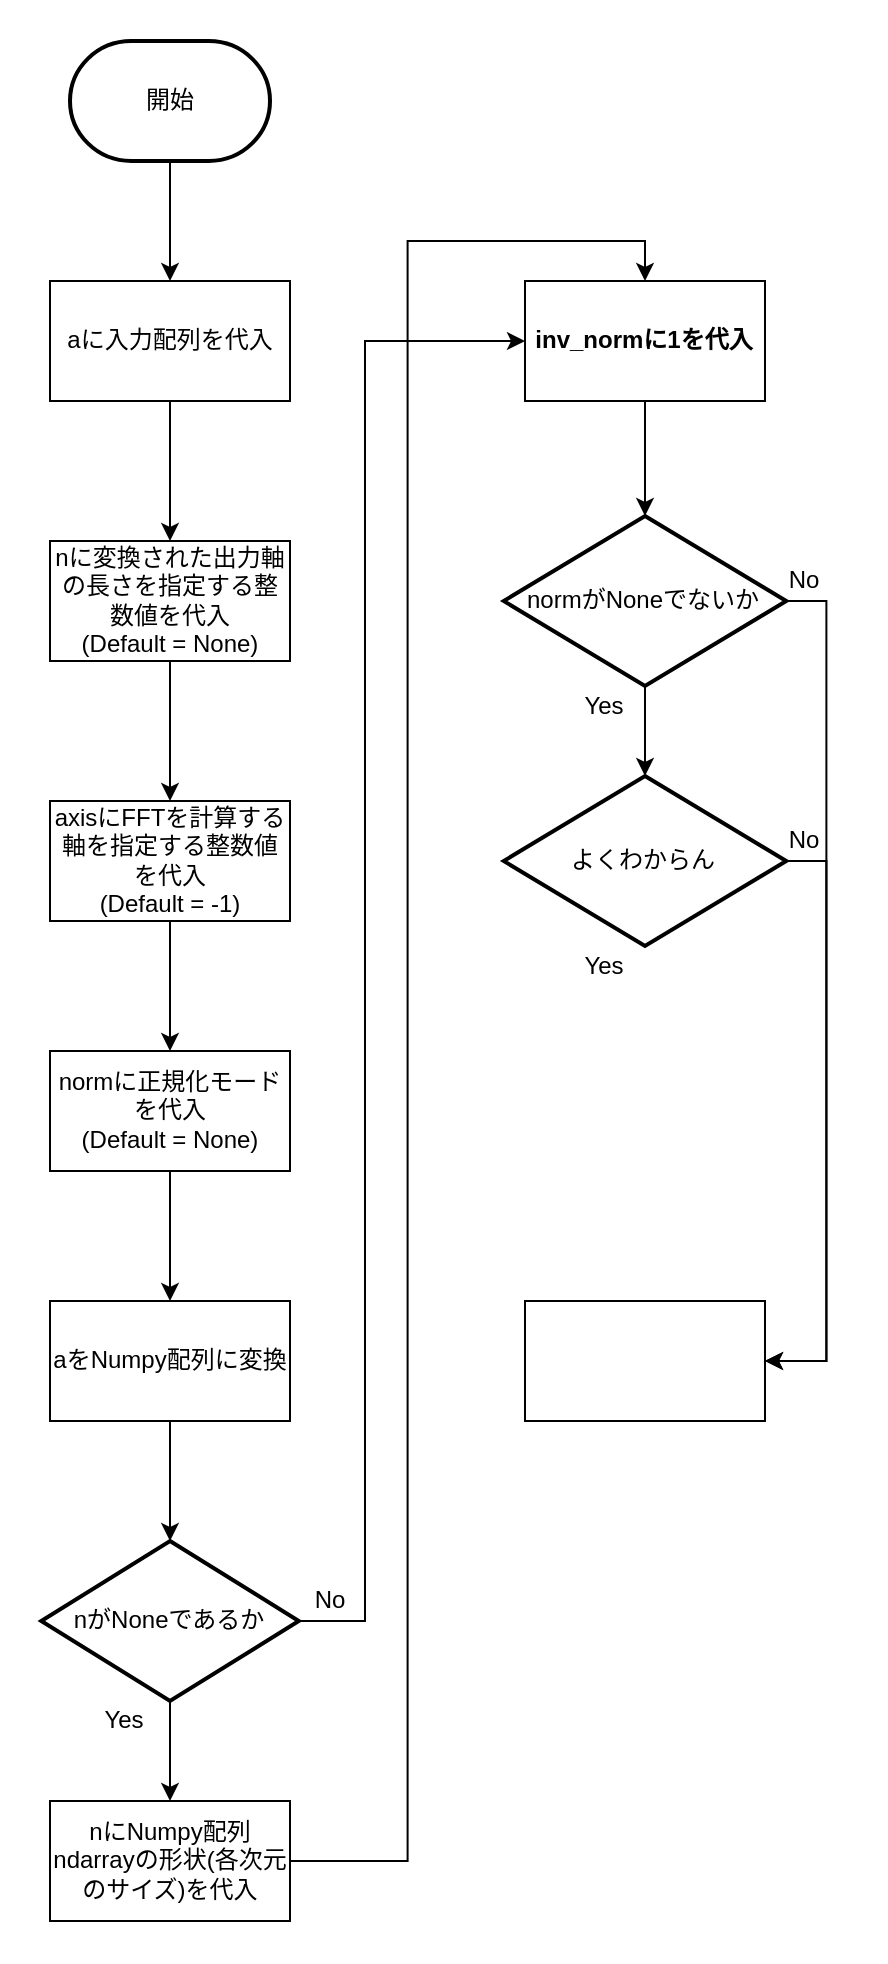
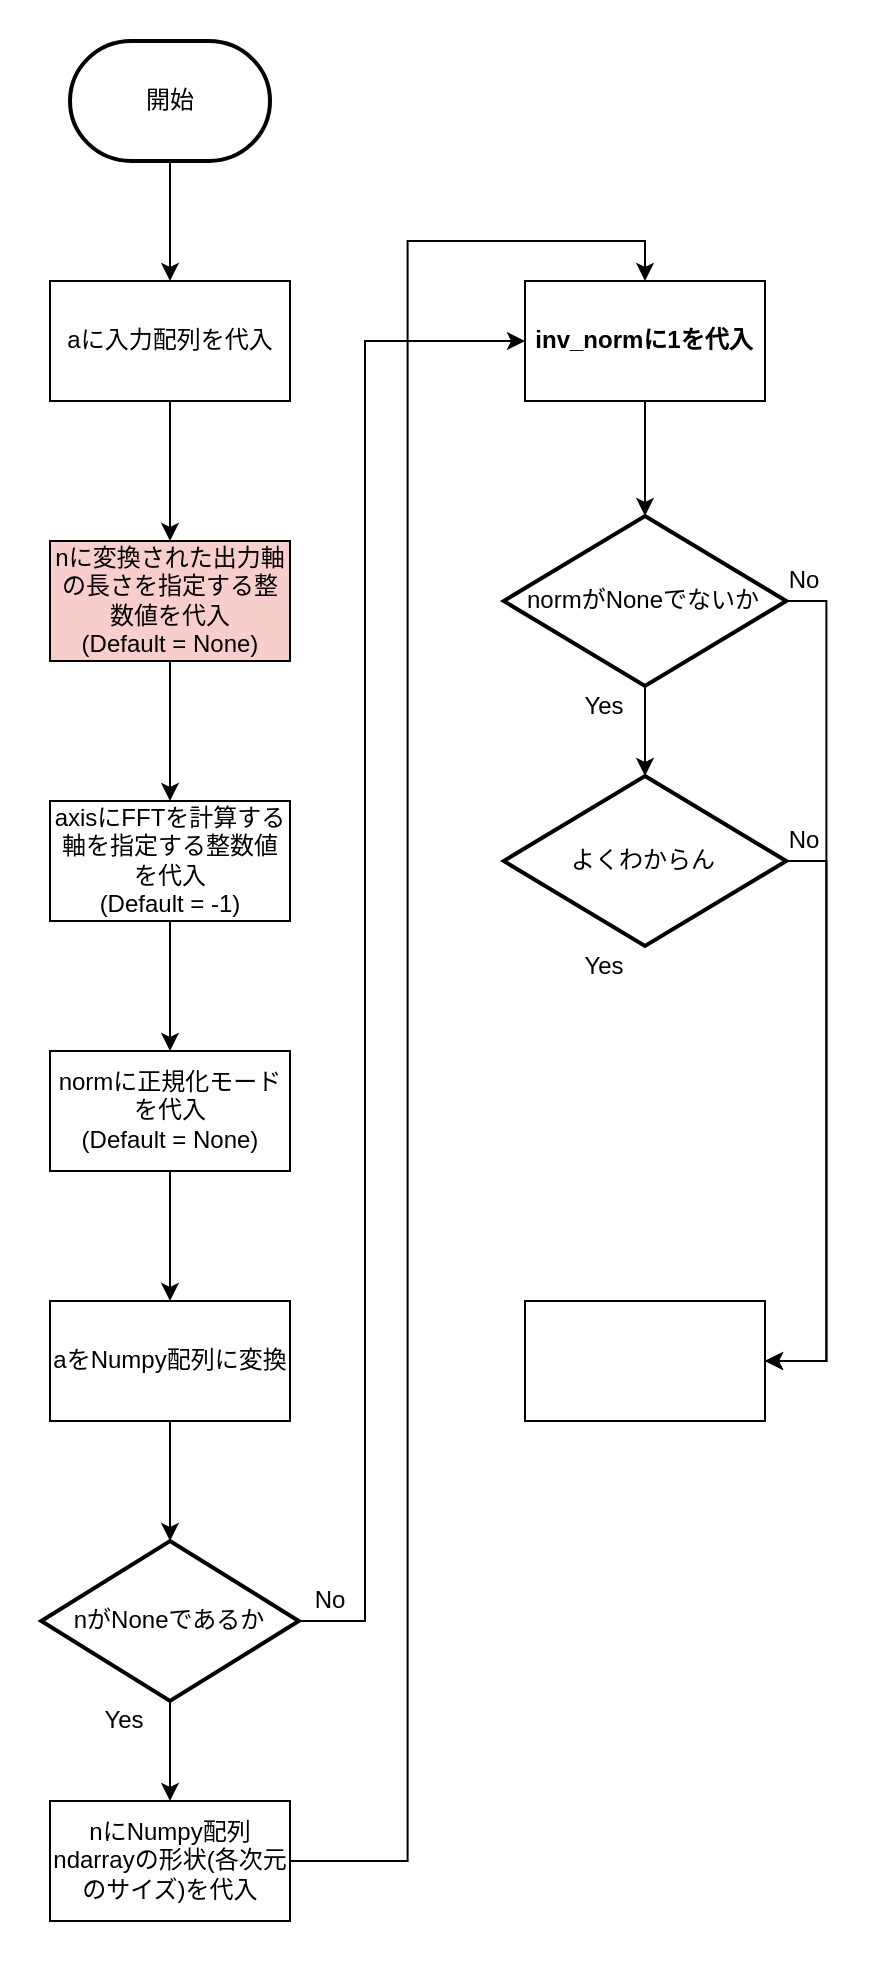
  <mxCell id="0" />
  <mxCell id="1" parent="0" />
  <mxCell id="2" style="edgeStyle=orthogonalEdgeStyle;rounded=0;orthogonalLoop=1;jettySize=auto;html=1;entryX=0.5;entryY=0;entryDx=0;entryDy=0;" parent="1" source="3" target="10" edge="1"><mxGeometry relative="1" as="geometry" /></mxCell>
  <mxCell id="3" value="開始" style="strokeWidth=2;html=1;shape=mxgraph.flowchart.terminator;whiteSpace=wrap;align=center;" parent="1" vertex="1"><mxGeometry x="34.5" y="20" width="100" height="60" as="geometry" /></mxCell>
  <mxCell id="4" style="edgeStyle=orthogonalEdgeStyle;rounded=0;orthogonalLoop=1;jettySize=auto;html=1;entryX=0.5;entryY=0;entryDx=0;entryDy=0;entryPerimeter=0;" parent="1" source="5" target="8" edge="1"><mxGeometry relative="1" as="geometry" /></mxCell>
  <mxCell id="5" value="aをNumpy配列に変換" style="rounded=0;whiteSpace=wrap;html=1;" parent="1" vertex="1"><mxGeometry x="24.5" y="650" width="120" height="60" as="geometry" /></mxCell>
  <mxCell id="6" style="edgeStyle=orthogonalEdgeStyle;rounded=0;orthogonalLoop=1;jettySize=auto;html=1;entryX=0.5;entryY=0;entryDx=0;entryDy=0;" parent="1" source="8" target="18" edge="1"><mxGeometry relative="1" as="geometry" /></mxCell>
  <mxCell id="7" style="edgeStyle=orthogonalEdgeStyle;rounded=0;orthogonalLoop=1;jettySize=auto;html=1;entryX=0;entryY=0.5;entryDx=0;entryDy=0;" edge="1" parent="1" source="8" target="21"><mxGeometry relative="1" as="geometry"><Array as="points"><mxPoint x="182" y="810" /><mxPoint x="182" y="170" /></Array></mxGeometry></mxCell>
  <mxCell id="8" value="nがNoneであるか" style="strokeWidth=2;html=1;shape=mxgraph.flowchart.decision;whiteSpace=wrap;align=center;" parent="1" vertex="1"><mxGeometry x="20.13" y="770" width="128.75" height="80" as="geometry" /></mxCell>
  <mxCell id="9" style="edgeStyle=orthogonalEdgeStyle;rounded=0;orthogonalLoop=1;jettySize=auto;html=1;entryX=0.5;entryY=0;entryDx=0;entryDy=0;" parent="1" source="10" target="12" edge="1"><mxGeometry relative="1" as="geometry" /></mxCell>
  <mxCell id="10" value="aに入力配列を代入" style="rounded=0;whiteSpace=wrap;html=1;align=center;" parent="1" vertex="1"><mxGeometry x="24.5" y="140" width="120" height="60" as="geometry" /></mxCell>
  <mxCell id="11" style="edgeStyle=orthogonalEdgeStyle;rounded=0;orthogonalLoop=1;jettySize=auto;html=1;entryX=0.5;entryY=0;entryDx=0;entryDy=0;" parent="1" source="12" target="14" edge="1"><mxGeometry relative="1" as="geometry" /></mxCell>
- <mxCell id="12" value="nに変換された出力軸の長さを指定する整数値を代入&lt;br&gt;(Default = None)" style="rounded=0;whiteSpace=wrap;html=1;align=center;" parent="1" vertex="1"><mxGeometry x="24.5" y="270" width="120" height="60" as="geometry" /></mxCell>
+ <mxCell id="12" value="nに変換された出力軸の長さを指定する整数値を代入&lt;br&gt;(Default = None)" style="rounded=0;whiteSpace=wrap;html=1;align=center;fillColor=#f8cecc;" parent="1" vertex="1"><mxGeometry x="24.5" y="270" width="120" height="60" as="geometry" /></mxCell>
  <mxCell id="13" style="edgeStyle=orthogonalEdgeStyle;rounded=0;orthogonalLoop=1;jettySize=auto;html=1;entryX=0.5;entryY=0;entryDx=0;entryDy=0;" parent="1" source="14" target="16" edge="1"><mxGeometry relative="1" as="geometry" /></mxCell>
  <mxCell id="14" value="axisにFFTを計算する軸を指定する整数値を代入&lt;br&gt;(Default = -1)" style="rounded=0;whiteSpace=wrap;html=1;align=center;" parent="1" vertex="1"><mxGeometry x="24.5" y="400" width="120" height="60" as="geometry" /></mxCell>
  <mxCell id="15" style="edgeStyle=orthogonalEdgeStyle;rounded=0;orthogonalLoop=1;jettySize=auto;html=1;entryX=0.5;entryY=0;entryDx=0;entryDy=0;" parent="1" source="16" target="5" edge="1"><mxGeometry relative="1" as="geometry" /></mxCell>
  <mxCell id="16" value="normに正規化モードを代入&lt;br&gt;(Default = None)" style="rounded=0;whiteSpace=wrap;html=1;align=center;" parent="1" vertex="1"><mxGeometry x="24.5" y="525" width="120" height="60" as="geometry" /></mxCell>
  <mxCell id="17" style="edgeStyle=orthogonalEdgeStyle;rounded=0;orthogonalLoop=1;jettySize=auto;html=1;entryX=0.5;entryY=0;entryDx=0;entryDy=0;" parent="1" source="18" target="21" edge="1"><mxGeometry relative="1" as="geometry" /></mxCell>
  <mxCell id="18" value="nにNumpy配列ndarrayの形状(各次元のサイズ)を代入" style="rounded=0;whiteSpace=wrap;html=1;align=center;" parent="1" vertex="1"><mxGeometry x="24.5" y="900" width="120" height="60" as="geometry" /></mxCell>
  <mxCell id="19" value="Yes" style="text;html=1;strokeColor=none;fillColor=none;align=center;verticalAlign=middle;whiteSpace=wrap;rounded=0;" parent="1" vertex="1"><mxGeometry x="42" y="850" width="40" height="20" as="geometry" /></mxCell>
  <mxCell id="20" style="edgeStyle=orthogonalEdgeStyle;rounded=0;orthogonalLoop=1;jettySize=auto;html=1;entryX=0.5;entryY=0;entryDx=0;entryDy=0;entryPerimeter=0;" parent="1" source="21" target="24" edge="1"><mxGeometry relative="1" as="geometry" /></mxCell>
  <mxCell id="21" value="&lt;b&gt;inv_normに1を代入&lt;/b&gt;" style="rounded=0;whiteSpace=wrap;html=1;align=center;" parent="1" vertex="1"><mxGeometry x="262" y="140" width="120" height="60" as="geometry" /></mxCell>
  <mxCell id="22" style="edgeStyle=orthogonalEdgeStyle;rounded=0;orthogonalLoop=1;jettySize=auto;html=1;" parent="1" source="24" target="26" edge="1"><mxGeometry relative="1" as="geometry" /></mxCell>
  <mxCell id="23" style="edgeStyle=orthogonalEdgeStyle;rounded=0;orthogonalLoop=1;jettySize=auto;html=1;exitX=1;exitY=0.5;exitDx=0;exitDy=0;exitPerimeter=0;entryX=1;entryY=0.5;entryDx=0;entryDy=0;" edge="1" parent="1" source="24" target="32"><mxGeometry relative="1" as="geometry"><mxPoint x="402" y="650" as="targetPoint" /></mxGeometry></mxCell>
  <mxCell id="24" value="normがNoneでないか" style="strokeWidth=2;html=1;shape=mxgraph.flowchart.decision;whiteSpace=wrap;align=center;" parent="1" vertex="1"><mxGeometry x="251.38" y="257.5" width="141.25" height="85" as="geometry" /></mxCell>
  <mxCell id="25" style="edgeStyle=orthogonalEdgeStyle;rounded=0;orthogonalLoop=1;jettySize=auto;html=1;exitX=1;exitY=0.5;exitDx=0;exitDy=0;exitPerimeter=0;entryX=1;entryY=0.5;entryDx=0;entryDy=0;" edge="1" parent="1" source="26" target="32"><mxGeometry relative="1" as="geometry"><mxPoint x="402" y="650" as="targetPoint" /></mxGeometry></mxCell>
  <mxCell id="26" value="よくわからん" style="strokeWidth=2;html=1;shape=mxgraph.flowchart.decision;whiteSpace=wrap;align=center;" parent="1" vertex="1"><mxGeometry x="251.38" y="387.5" width="141.25" height="85" as="geometry" /></mxCell>
  <mxCell id="27" value="Yes" style="text;html=1;strokeColor=none;fillColor=none;align=center;verticalAlign=middle;whiteSpace=wrap;rounded=0;" parent="1" vertex="1"><mxGeometry x="282" y="342.5" width="40" height="20" as="geometry" /></mxCell>
  <mxCell id="28" value="Yes" style="text;html=1;strokeColor=none;fillColor=none;align=center;verticalAlign=middle;whiteSpace=wrap;rounded=0;" parent="1" vertex="1"><mxGeometry x="282" y="472.5" width="40" height="20" as="geometry" /></mxCell>
  <mxCell id="29" value="No" style="text;html=1;strokeColor=none;fillColor=none;align=center;verticalAlign=middle;whiteSpace=wrap;rounded=0;" vertex="1" parent="1"><mxGeometry x="144.5" y="790" width="40" height="20" as="geometry" /></mxCell>
  <mxCell id="30" value="No" style="text;html=1;strokeColor=none;fillColor=none;align=center;verticalAlign=middle;whiteSpace=wrap;rounded=0;" vertex="1" parent="1"><mxGeometry x="382" y="280" width="40" height="20" as="geometry" /></mxCell>
  <mxCell id="31" value="No" style="text;html=1;strokeColor=none;fillColor=none;align=center;verticalAlign=middle;whiteSpace=wrap;rounded=0;" vertex="1" parent="1"><mxGeometry x="382" y="410" width="40" height="20" as="geometry" /></mxCell>
  <mxCell id="32" value="" style="rounded=0;whiteSpace=wrap;html=1;" vertex="1" parent="1"><mxGeometry x="262" y="650" width="120" height="60" as="geometry" /></mxCell>
